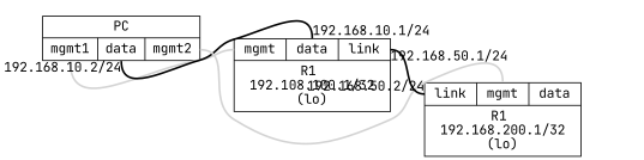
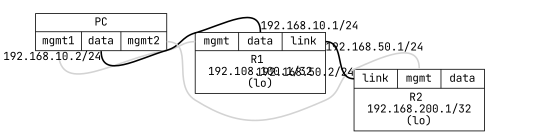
  graph {
    fontname="JetBrains Mono"
    rankdir=LR
    node [fontname="JetBrains Mono" kind=infix shape=record]
    edge [color=lightgray fontname="JetBrains Mono" headport=mgmt penwidth=2]
    n1 [kind=controller label="PC | { <mgmt1> mgmt1 | <data> data | <mgmt2> mgmt2 }"]
    n2 [label="{ <mgmt> mgmt | <data> data | <link> link} | R1 \n 192.108.100.1/32 \n(lo)"]
-   n3 [label="{ <link> link | <mgmt> mgmt | <data> data  } | R1 \n 192.168.200.1/32 \n(lo)"]
+   n3 [label="{ <link> link | <mgmt> mgmt | <data> data  } | R2 \n 192.168.200.1/32 \n(lo)"]
    n1 -- n2 [kind=mgmt tailport=mgmt1]
    n1 -- n2 [color=black fontcolor=black headlabel="192.168.10.1/24" headport=data taillabel="192.168.10.2/24" tailport=data]
    n1 -- n3 [kind=mgmt tailport=mgmt2]
    n2 -- n3 [color=black fontcolor=black headlabel="192.168.50.2/24" headport=link labeldistance=1 taillabel="192.168.50.1/24" tailport=link]
  }
